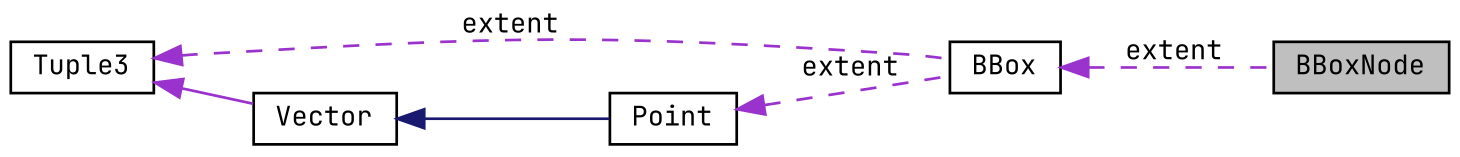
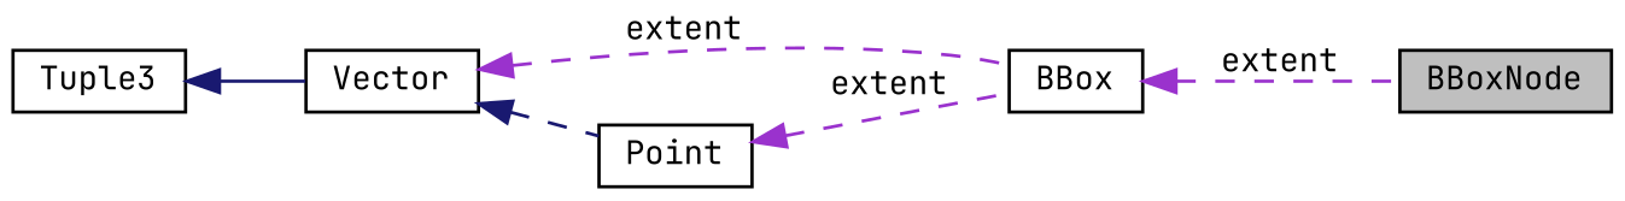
  digraph {
    fontname="JetBrains Mono"
    rankdir=LR
    node [color=black fillcolor=white fontname="JetBrains Mono" fontsize=10 shape=record style=filled]
    edge [color=darkorchid3 dir=back fontname="JetBrains Mono" fontsize=10 labelfontname=Helvetica labelfontsize=10 style=dashed]
    n1 [fillcolor=grey75 fontcolor=black height=0.2 label=BBoxNode width=0.4]
    n2 [height=0.2 label=BBox width=0.4]
    n3 [height=0.2 label=Vector width=0.4]
    n4 [height=0.2 label=Point width=0.4]
    n5 [height=0.2 label=Tuple3 width=0.4]
    n2 -> n1 [label=" extent"]
-   n5 -> n2 [label=" extent"]
-   n3 -> n4 [color=midnightblue style=solid]
+   n3 -> n2 [label=" extent"]
+   n3 -> n4 [color=midnightblue]
    n4 -> n2 [label=" extent"]
-   n5 -> n3 [style=solid]
+   n5 -> n3 [color=midnightblue style=solid]
  }
